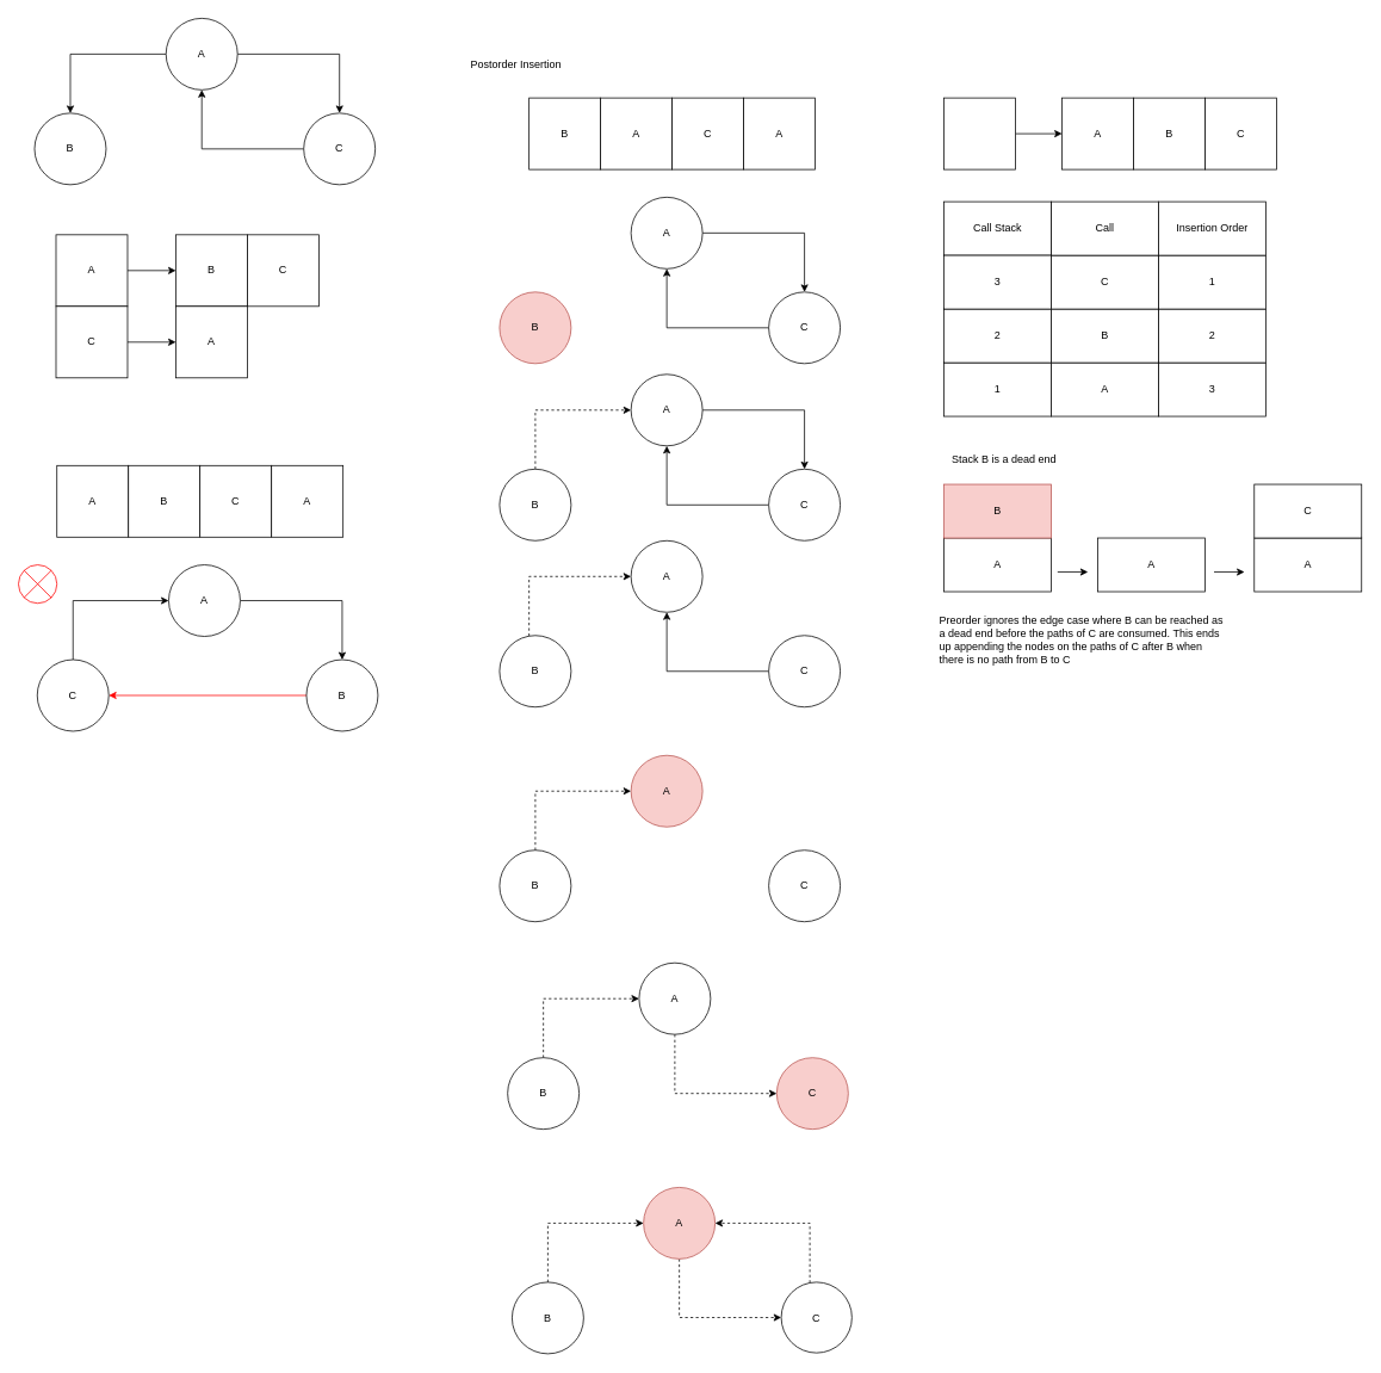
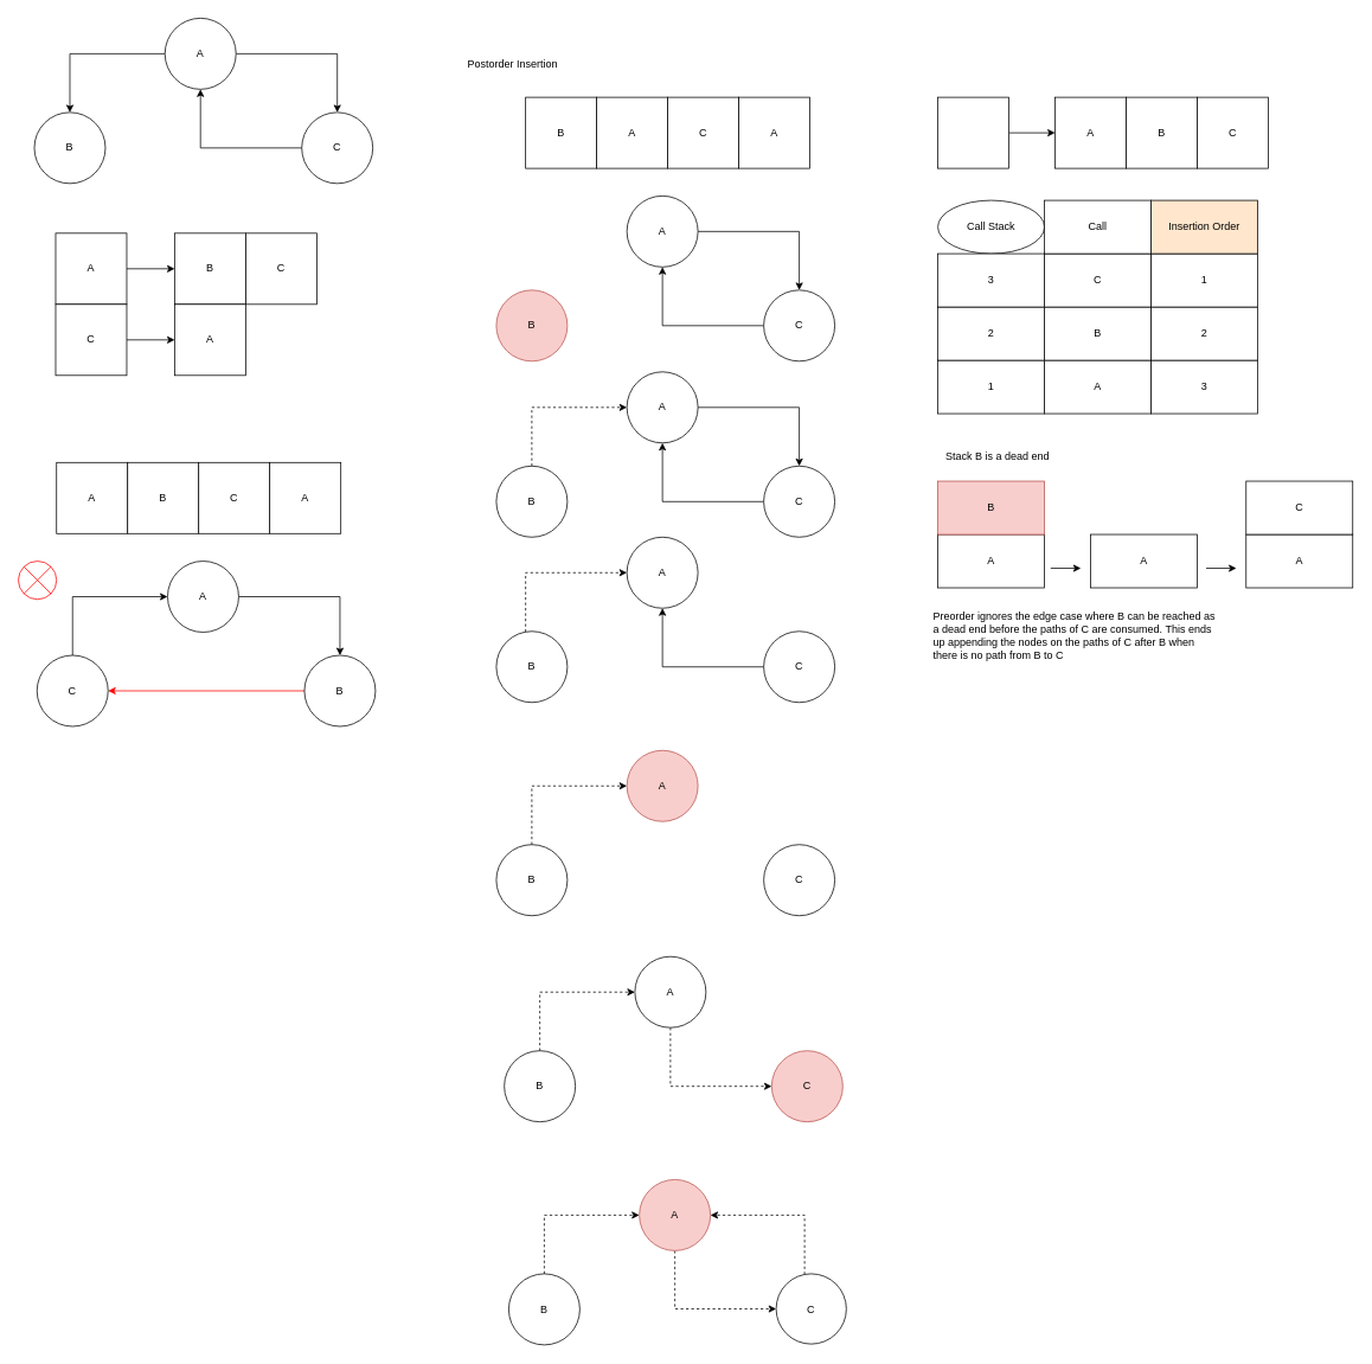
  <mxCell id="0" />
  <mxCell id="1" parent="0" />
  <mxCell id="2" style="edgeStyle=orthogonalEdgeStyle;rounded=0;orthogonalLoop=1;jettySize=auto;html=1;" edge="1" parent="1" source="4" target="7"><mxGeometry relative="1" as="geometry" /></mxCell>
  <mxCell id="3" style="edgeStyle=orthogonalEdgeStyle;rounded=0;orthogonalLoop=1;jettySize=auto;html=1;" edge="1" parent="1" source="4" target="6"><mxGeometry relative="1" as="geometry" /></mxCell>
  <mxCell id="4" value="A" style="ellipse;whiteSpace=wrap;html=1;aspect=fixed;" vertex="1" parent="1"><mxGeometry x="185" y="20" width="80" height="80" as="geometry" /></mxCell>
  <mxCell id="5" style="edgeStyle=orthogonalEdgeStyle;rounded=0;orthogonalLoop=1;jettySize=auto;html=1;" edge="1" parent="1" source="6" target="4"><mxGeometry relative="1" as="geometry" /></mxCell>
  <mxCell id="6" value="C" style="ellipse;whiteSpace=wrap;html=1;aspect=fixed;" vertex="1" parent="1"><mxGeometry x="339" y="126" width="80" height="80" as="geometry" /></mxCell>
  <mxCell id="7" value="B" style="ellipse;whiteSpace=wrap;html=1;aspect=fixed;" vertex="1" parent="1"><mxGeometry x="38" y="126" width="80" height="80" as="geometry" /></mxCell>
  <mxCell id="8" style="edgeStyle=orthogonalEdgeStyle;rounded=0;orthogonalLoop=1;jettySize=auto;html=1;entryX=0;entryY=0.5;entryDx=0;entryDy=0;" edge="1" parent="1" source="9" target="10"><mxGeometry relative="1" as="geometry" /></mxCell>
  <mxCell id="9" value="A" style="whiteSpace=wrap;html=1;aspect=fixed;" vertex="1" parent="1"><mxGeometry x="62" y="262" width="80" height="80" as="geometry" /></mxCell>
  <mxCell id="10" value="B" style="whiteSpace=wrap;html=1;aspect=fixed;" vertex="1" parent="1"><mxGeometry x="196" y="262" width="80" height="80" as="geometry" /></mxCell>
  <mxCell id="11" value="C" style="whiteSpace=wrap;html=1;aspect=fixed;" vertex="1" parent="1"><mxGeometry x="276" y="262" width="80" height="80" as="geometry" /></mxCell>
  <mxCell id="12" style="edgeStyle=orthogonalEdgeStyle;rounded=0;orthogonalLoop=1;jettySize=auto;html=1;entryX=0;entryY=0.5;entryDx=0;entryDy=0;" edge="1" parent="1" source="13" target="14"><mxGeometry relative="1" as="geometry" /></mxCell>
  <mxCell id="13" value="C" style="whiteSpace=wrap;html=1;aspect=fixed;" vertex="1" parent="1"><mxGeometry x="62" y="342" width="80" height="80" as="geometry" /></mxCell>
  <mxCell id="14" value="A" style="whiteSpace=wrap;html=1;aspect=fixed;" vertex="1" parent="1"><mxGeometry x="196" y="342" width="80" height="80" as="geometry" /></mxCell>
  <mxCell id="15" value="A" style="whiteSpace=wrap;html=1;aspect=fixed;" vertex="1" parent="1"><mxGeometry x="63" y="520" width="80" height="80" as="geometry" /></mxCell>
  <mxCell id="16" value="B" style="whiteSpace=wrap;html=1;aspect=fixed;" vertex="1" parent="1"><mxGeometry x="143" y="520" width="80" height="80" as="geometry" /></mxCell>
  <mxCell id="17" value="C" style="whiteSpace=wrap;html=1;aspect=fixed;" vertex="1" parent="1"><mxGeometry x="223" y="520" width="80" height="80" as="geometry" /></mxCell>
  <mxCell id="18" value="A" style="whiteSpace=wrap;html=1;aspect=fixed;" vertex="1" parent="1"><mxGeometry x="303" y="520" width="80" height="80" as="geometry" /></mxCell>
  <mxCell id="19" style="edgeStyle=orthogonalEdgeStyle;rounded=0;orthogonalLoop=1;jettySize=auto;html=1;" edge="1" parent="1" source="20" target="22"><mxGeometry relative="1" as="geometry" /></mxCell>
  <mxCell id="20" value="A" style="ellipse;whiteSpace=wrap;html=1;aspect=fixed;" vertex="1" parent="1"><mxGeometry x="188" y="631" width="80" height="80" as="geometry" /></mxCell>
  <mxCell id="21" style="edgeStyle=orthogonalEdgeStyle;rounded=0;orthogonalLoop=1;jettySize=auto;html=1;entryX=1;entryY=0.5;entryDx=0;entryDy=0;strokeColor=#FF0000;" edge="1" parent="1" source="22" target="24"><mxGeometry relative="1" as="geometry" /></mxCell>
  <mxCell id="22" value="B" style="ellipse;whiteSpace=wrap;html=1;aspect=fixed;" vertex="1" parent="1"><mxGeometry x="342" y="737" width="80" height="80" as="geometry" /></mxCell>
  <mxCell id="23" style="edgeStyle=orthogonalEdgeStyle;rounded=0;orthogonalLoop=1;jettySize=auto;html=1;entryX=0;entryY=0.5;entryDx=0;entryDy=0;" edge="1" parent="1" source="24" target="20"><mxGeometry relative="1" as="geometry"><Array as="points"><mxPoint x="81" y="671" /></Array></mxGeometry></mxCell>
  <mxCell id="24" value="C" style="ellipse;whiteSpace=wrap;html=1;aspect=fixed;" vertex="1" parent="1"><mxGeometry x="41" y="737" width="80" height="80" as="geometry" /></mxCell>
  <mxCell id="25" value="" style="shape=sumEllipse;perimeter=ellipsePerimeter;whiteSpace=wrap;html=1;backgroundOutline=1;fillColor=#FFFFFF;strokeColor=#FF0000;" vertex="1" parent="1"><mxGeometry x="20" y="631" width="43" height="43" as="geometry" /></mxCell>
  <mxCell id="26" value="Postorder Insertion" style="text;html=1;align=center;verticalAlign=middle;whiteSpace=wrap;rounded=0;" vertex="1" parent="1"><mxGeometry x="520" y="57" width="113" height="30" as="geometry" /></mxCell>
  <mxCell id="27" value="B" style="whiteSpace=wrap;html=1;aspect=fixed;" vertex="1" parent="1"><mxGeometry x="591" y="109" width="80" height="80" as="geometry" /></mxCell>
  <mxCell id="28" value="A" style="whiteSpace=wrap;html=1;aspect=fixed;" vertex="1" parent="1"><mxGeometry x="671" y="109" width="80" height="80" as="geometry" /></mxCell>
  <mxCell id="29" value="C" style="whiteSpace=wrap;html=1;aspect=fixed;" vertex="1" parent="1"><mxGeometry x="751" y="109" width="80" height="80" as="geometry" /></mxCell>
  <mxCell id="30" value="A" style="whiteSpace=wrap;html=1;aspect=fixed;" vertex="1" parent="1"><mxGeometry x="831" y="109" width="80" height="80" as="geometry" /></mxCell>
  <mxCell id="31" style="edgeStyle=orthogonalEdgeStyle;rounded=0;orthogonalLoop=1;jettySize=auto;html=1;" edge="1" parent="1" source="32" target="34"><mxGeometry relative="1" as="geometry" /></mxCell>
  <mxCell id="32" value="A" style="ellipse;whiteSpace=wrap;html=1;aspect=fixed;" vertex="1" parent="1"><mxGeometry x="705" y="220" width="80" height="80" as="geometry" /></mxCell>
  <mxCell id="33" style="edgeStyle=orthogonalEdgeStyle;rounded=0;orthogonalLoop=1;jettySize=auto;html=1;" edge="1" parent="1" source="34" target="32"><mxGeometry relative="1" as="geometry" /></mxCell>
  <mxCell id="34" value="C" style="ellipse;whiteSpace=wrap;html=1;aspect=fixed;" vertex="1" parent="1"><mxGeometry x="859" y="326" width="80" height="80" as="geometry" /></mxCell>
  <mxCell id="35" value="B" style="ellipse;whiteSpace=wrap;html=1;aspect=fixed;fillColor=#f8cecc;strokeColor=#b85450;" vertex="1" parent="1"><mxGeometry x="558" y="326" width="80" height="80" as="geometry" /></mxCell>
  <mxCell id="36" value="A" style="ellipse;whiteSpace=wrap;html=1;aspect=fixed;" vertex="1" parent="1"><mxGeometry x="705" y="604" width="80" height="80" as="geometry" /></mxCell>
  <mxCell id="37" style="edgeStyle=orthogonalEdgeStyle;rounded=0;orthogonalLoop=1;jettySize=auto;html=1;" edge="1" parent="1" source="38" target="36"><mxGeometry relative="1" as="geometry" /></mxCell>
  <mxCell id="38" value="C" style="ellipse;whiteSpace=wrap;html=1;aspect=fixed;" vertex="1" parent="1"><mxGeometry x="859" y="710" width="80" height="80" as="geometry" /></mxCell>
  <mxCell id="39" style="edgeStyle=orthogonalEdgeStyle;rounded=0;orthogonalLoop=1;jettySize=auto;html=1;entryX=0;entryY=0.5;entryDx=0;entryDy=0;dashed=1;" edge="1" parent="1" source="40" target="36"><mxGeometry relative="1" as="geometry"><Array as="points"><mxPoint x="591" y="644" /></Array></mxGeometry></mxCell>
  <mxCell id="40" value="B" style="ellipse;whiteSpace=wrap;html=1;aspect=fixed;" vertex="1" parent="1"><mxGeometry x="558" y="710" width="80" height="80" as="geometry" /></mxCell>
  <mxCell id="41" value="A" style="ellipse;whiteSpace=wrap;html=1;aspect=fixed;fillColor=#f8cecc;strokeColor=#b85450;" vertex="1" parent="1"><mxGeometry x="705" y="844" width="80" height="80" as="geometry" /></mxCell>
  <mxCell id="42" value="C" style="ellipse;whiteSpace=wrap;html=1;aspect=fixed;" vertex="1" parent="1"><mxGeometry x="859" y="950" width="80" height="80" as="geometry" /></mxCell>
  <mxCell id="43" style="edgeStyle=orthogonalEdgeStyle;rounded=0;orthogonalLoop=1;jettySize=auto;html=1;entryX=0;entryY=0.5;entryDx=0;entryDy=0;dashed=1;" edge="1" parent="1" source="44" target="41"><mxGeometry relative="1" as="geometry"><Array as="points"><mxPoint x="598" y="884" /></Array></mxGeometry></mxCell>
  <mxCell id="44" value="B" style="ellipse;whiteSpace=wrap;html=1;aspect=fixed;" vertex="1" parent="1"><mxGeometry x="558" y="950" width="80" height="80" as="geometry" /></mxCell>
  <mxCell id="45" style="edgeStyle=orthogonalEdgeStyle;rounded=0;orthogonalLoop=1;jettySize=auto;html=1;entryX=0;entryY=0.5;entryDx=0;entryDy=0;dashed=1;" edge="1" parent="1" source="46" target="47"><mxGeometry relative="1" as="geometry"><Array as="points"><mxPoint x="754" y="1222" /></Array></mxGeometry></mxCell>
  <mxCell id="46" value="A" style="ellipse;whiteSpace=wrap;html=1;aspect=fixed;" vertex="1" parent="1"><mxGeometry x="714" y="1076" width="80" height="80" as="geometry" /></mxCell>
  <mxCell id="47" value="C" style="ellipse;whiteSpace=wrap;html=1;aspect=fixed;fillColor=#f8cecc;strokeColor=#b85450;" vertex="1" parent="1"><mxGeometry x="868" y="1182" width="80" height="80" as="geometry" /></mxCell>
  <mxCell id="48" style="edgeStyle=orthogonalEdgeStyle;rounded=0;orthogonalLoop=1;jettySize=auto;html=1;entryX=0;entryY=0.5;entryDx=0;entryDy=0;dashed=1;" edge="1" parent="1" source="49" target="46"><mxGeometry relative="1" as="geometry"><Array as="points"><mxPoint x="607" y="1116" /></Array></mxGeometry></mxCell>
  <mxCell id="49" value="B" style="ellipse;whiteSpace=wrap;html=1;aspect=fixed;" vertex="1" parent="1"><mxGeometry x="567" y="1182" width="80" height="80" as="geometry" /></mxCell>
  <mxCell id="50" style="edgeStyle=orthogonalEdgeStyle;rounded=0;orthogonalLoop=1;jettySize=auto;html=1;entryX=0;entryY=0.5;entryDx=0;entryDy=0;dashed=1;" edge="1" parent="1" source="51" target="53"><mxGeometry relative="1" as="geometry"><Array as="points"><mxPoint x="759" y="1473" /></Array></mxGeometry></mxCell>
  <mxCell id="51" value="A" style="ellipse;whiteSpace=wrap;html=1;aspect=fixed;fillColor=#f8cecc;strokeColor=#b85450;" vertex="1" parent="1"><mxGeometry x="719" y="1327" width="80" height="80" as="geometry" /></mxCell>
  <mxCell id="52" style="edgeStyle=orthogonalEdgeStyle;rounded=0;orthogonalLoop=1;jettySize=auto;html=1;entryX=1;entryY=0.5;entryDx=0;entryDy=0;dashed=1;" edge="1" parent="1" source="53" target="51"><mxGeometry relative="1" as="geometry"><Array as="points"><mxPoint x="905" y="1367" /></Array></mxGeometry></mxCell>
  <mxCell id="53" value="C" style="ellipse;whiteSpace=wrap;html=1;aspect=fixed;" vertex="1" parent="1"><mxGeometry x="873" y="1433" width="79" height="79" as="geometry" /></mxCell>
  <mxCell id="54" style="edgeStyle=orthogonalEdgeStyle;rounded=0;orthogonalLoop=1;jettySize=auto;html=1;entryX=0;entryY=0.5;entryDx=0;entryDy=0;dashed=1;" edge="1" parent="1" source="55" target="51"><mxGeometry relative="1" as="geometry"><Array as="points"><mxPoint x="612" y="1367" /></Array></mxGeometry></mxCell>
  <mxCell id="55" value="B" style="ellipse;whiteSpace=wrap;html=1;aspect=fixed;" vertex="1" parent="1"><mxGeometry x="572" y="1433" width="80" height="80" as="geometry" /></mxCell>
  <mxCell id="56" style="edgeStyle=orthogonalEdgeStyle;rounded=0;orthogonalLoop=1;jettySize=auto;html=1;entryX=0.5;entryY=0;entryDx=0;entryDy=0;" edge="1" parent="1" source="57" target="59"><mxGeometry relative="1" as="geometry" /></mxCell>
  <mxCell id="57" value="A" style="ellipse;whiteSpace=wrap;html=1;aspect=fixed;" vertex="1" parent="1"><mxGeometry x="705" y="418" width="80" height="80" as="geometry" /></mxCell>
  <mxCell id="58" style="edgeStyle=orthogonalEdgeStyle;rounded=0;orthogonalLoop=1;jettySize=auto;html=1;" edge="1" parent="1" source="59" target="57"><mxGeometry relative="1" as="geometry" /></mxCell>
  <mxCell id="59" value="C" style="ellipse;whiteSpace=wrap;html=1;aspect=fixed;" vertex="1" parent="1"><mxGeometry x="859" y="524" width="80" height="80" as="geometry" /></mxCell>
  <mxCell id="60" style="edgeStyle=orthogonalEdgeStyle;rounded=0;orthogonalLoop=1;jettySize=auto;html=1;entryX=0;entryY=0.5;entryDx=0;entryDy=0;dashed=1;" edge="1" parent="1" source="61" target="57"><mxGeometry relative="1" as="geometry"><Array as="points"><mxPoint x="598" y="458" /></Array></mxGeometry></mxCell>
  <mxCell id="61" value="B" style="ellipse;whiteSpace=wrap;html=1;aspect=fixed;" vertex="1" parent="1"><mxGeometry x="558" y="524" width="80" height="80" as="geometry" /></mxCell>
  <mxCell id="62" style="edgeStyle=orthogonalEdgeStyle;rounded=0;orthogonalLoop=1;jettySize=auto;html=1;entryX=0;entryY=0.5;entryDx=0;entryDy=0;" edge="1" parent="1" source="63" target="64"><mxGeometry relative="1" as="geometry" /></mxCell>
  <mxCell id="63" value="" style="whiteSpace=wrap;html=1;aspect=fixed;" vertex="1" parent="1"><mxGeometry x="1055" y="109" width="80" height="80" as="geometry" /></mxCell>
  <mxCell id="64" value="A" style="whiteSpace=wrap;html=1;aspect=fixed;" vertex="1" parent="1"><mxGeometry x="1187" y="109" width="80" height="80" as="geometry" /></mxCell>
  <mxCell id="65" value="B" style="whiteSpace=wrap;html=1;aspect=fixed;" vertex="1" parent="1"><mxGeometry x="1267" y="109" width="80" height="80" as="geometry" /></mxCell>
  <mxCell id="66" value="C" style="whiteSpace=wrap;html=1;aspect=fixed;" vertex="1" parent="1"><mxGeometry x="1347" y="109" width="80" height="80" as="geometry" /></mxCell>
  <mxCell id="67" value="A" style="rounded=0;whiteSpace=wrap;html=1;" vertex="1" parent="1"><mxGeometry x="1175" y="405" width="120" height="60" as="geometry" /></mxCell>
  <mxCell id="68" value="B" style="rounded=0;whiteSpace=wrap;html=1;" vertex="1" parent="1"><mxGeometry x="1175" y="345" width="120" height="60" as="geometry" /></mxCell>
  <mxCell id="69" value="C" style="rounded=0;whiteSpace=wrap;html=1;" vertex="1" parent="1"><mxGeometry x="1175" y="285" width="120" height="60" as="geometry" /></mxCell>
  <mxCell id="70" value="3" style="rounded=0;whiteSpace=wrap;html=1;" vertex="1" parent="1"><mxGeometry x="1295" y="405" width="120" height="60" as="geometry" /></mxCell>
  <mxCell id="71" value="2" style="rounded=0;whiteSpace=wrap;html=1;" vertex="1" parent="1"><mxGeometry x="1295" y="345" width="120" height="60" as="geometry" /></mxCell>
  <mxCell id="72" value="1" style="rounded=0;whiteSpace=wrap;html=1;" vertex="1" parent="1"><mxGeometry x="1295" y="285" width="120" height="60" as="geometry" /></mxCell>
- <mxCell id="73" value="Call Stack" style="rounded=0;whiteSpace=wrap;html=1;" vertex="1" parent="1"><mxGeometry x="1055" y="225" width="120" height="60" as="geometry" /></mxCell>
- <mxCell id="74" value="Insertion Order" style="rounded=0;whiteSpace=wrap;html=1;" vertex="1" parent="1"><mxGeometry x="1295" y="225" width="120" height="60" as="geometry" /></mxCell>
+ <mxCell id="73" value="Call Stack" style="ellipse;whiteSpace=wrap;html=1;" vertex="1" parent="1"><mxGeometry x="1055" y="225" width="120" height="60" as="geometry" /></mxCell>
+ <mxCell id="74" value="Insertion Order" style="rounded=0;whiteSpace=wrap;html=1;fillColor=#ffe6cc;" vertex="1" parent="1"><mxGeometry x="1295" y="225" width="120" height="60" as="geometry" /></mxCell>
  <mxCell id="75" value="1" style="rounded=0;whiteSpace=wrap;html=1;" vertex="1" parent="1"><mxGeometry x="1055" y="405" width="120" height="60" as="geometry" /></mxCell>
  <mxCell id="76" value="2" style="rounded=0;whiteSpace=wrap;html=1;" vertex="1" parent="1"><mxGeometry x="1055" y="345" width="120" height="60" as="geometry" /></mxCell>
  <mxCell id="77" value="3" style="rounded=0;whiteSpace=wrap;html=1;" vertex="1" parent="1"><mxGeometry x="1055" y="285" width="120" height="60" as="geometry" /></mxCell>
  <mxCell id="78" value="Call" style="rounded=0;whiteSpace=wrap;html=1;" vertex="1" parent="1"><mxGeometry x="1175" y="225" width="120" height="60" as="geometry" /></mxCell>
  <mxCell id="79" value="A" style="rounded=0;whiteSpace=wrap;html=1;" vertex="1" parent="1"><mxGeometry x="1055" y="601" width="120" height="60" as="geometry" /></mxCell>
  <mxCell id="80" value="B" style="rounded=0;whiteSpace=wrap;html=1;fillColor=#f8cecc;strokeColor=#b85450;" vertex="1" parent="1"><mxGeometry x="1055" y="541" width="120" height="60" as="geometry" /></mxCell>
  <mxCell id="81" value="A" style="rounded=0;whiteSpace=wrap;html=1;" vertex="1" parent="1"><mxGeometry x="1227" y="601" width="120" height="60" as="geometry" /></mxCell>
  <mxCell id="82" value="A" style="rounded=0;whiteSpace=wrap;html=1;" vertex="1" parent="1"><mxGeometry x="1402" y="601" width="120" height="60" as="geometry" /></mxCell>
  <mxCell id="83" value="C" style="rounded=0;whiteSpace=wrap;html=1;" vertex="1" parent="1"><mxGeometry x="1402" y="541" width="120" height="60" as="geometry" /></mxCell>
  <mxCell id="84" value="" style="endArrow=classic;html=1;rounded=0;" edge="1" parent="1"><mxGeometry width="50" height="50" relative="1" as="geometry"><mxPoint x="1182" y="639" as="sourcePoint" /><mxPoint x="1216" y="639" as="targetPoint" /></mxGeometry></mxCell>
  <mxCell id="85" value="" style="endArrow=classic;html=1;rounded=0;" edge="1" parent="1"><mxGeometry width="50" height="50" relative="1" as="geometry"><mxPoint x="1357" y="639" as="sourcePoint" /><mxPoint x="1391" y="639" as="targetPoint" /></mxGeometry></mxCell>
  <mxCell id="86" value="Stack B is a dead end" style="text;html=1;align=center;verticalAlign=middle;resizable=0;points=[];autosize=1;strokeColor=none;fillColor=none;" vertex="1" parent="1"><mxGeometry x="1046" y="501" width="152" height="26" as="geometry" /></mxCell>
  <mxCell id="87" value="Preorder ignores the edge case where B can be reached as a dead end before the paths of C are consumed. This ends up appending the nodes on the paths of C after B when there is no path from B to C" style="text;html=1;align=left;verticalAlign=middle;whiteSpace=wrap;rounded=0;" vertex="1" parent="1"><mxGeometry x="1048" y="684" width="320" height="61" as="geometry" /></mxCell>
